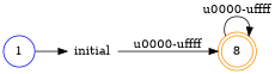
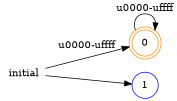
  digraph {
    rankdir=LR
    node [color=blue]
-   0 [color=darkorange shape=doublecircle label=8]
+   0 [color=darkorange shape=doublecircle]
    1 [shape=circle]
    initial [shape=plaintext]
    0 -> 0 [label="\u0000-\uffff"]
    initial -> 0 [label="\u0000-\uffff"]
-   1 -> initial
+   initial -> 1
  }
